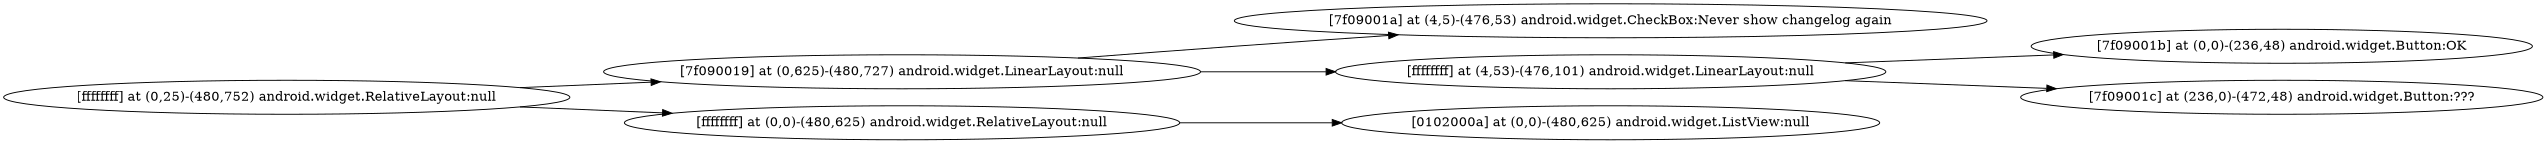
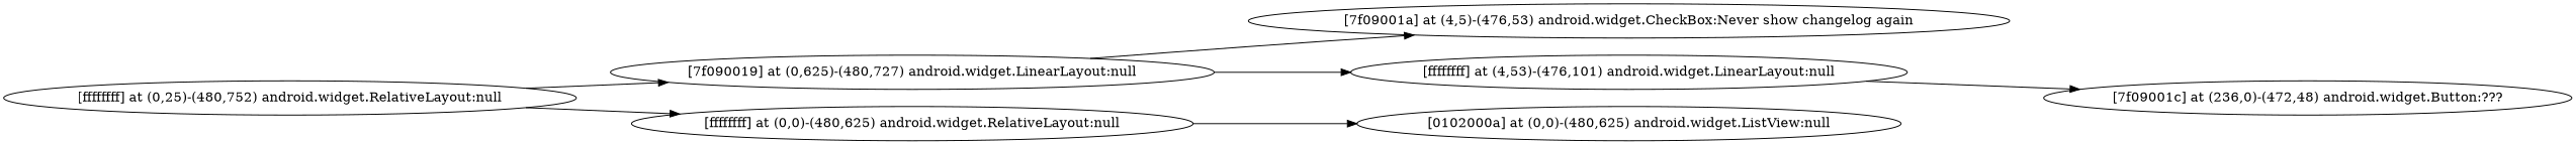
  strict digraph {
    rankdir=LR
    n1 [label="[ffffffff] at (0,25)-(480,752) android.widget.RelativeLayout:null"]
    n2 [label="[7f090019] at (0,625)-(480,727) android.widget.LinearLayout:null"]
    n3 [label="[ffffffff] at (0,0)-(480,625) android.widget.RelativeLayout:null"]
    n4 [label="[7f09001a] at (4,5)-(476,53) android.widget.CheckBox:Never show changelog again"]
    n5 [label="[ffffffff] at (4,53)-(476,101) android.widget.LinearLayout:null"]
-   n6 [label="[7f09001b] at (0,0)-(236,48) android.widget.Button:OK"]
    n7 [label="[7f09001c] at (236,0)-(472,48) android.widget.Button:???"]
    n8 [label="[0102000a] at (0,0)-(480,625) android.widget.ListView:null"]
    n1 -> n2
    n1 -> n3
    n2 -> n4
    n2 -> n5
    n3 -> n8
-   n5 -> n6
    n5 -> n7
  }
